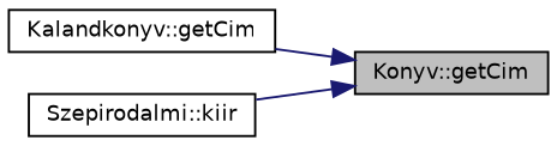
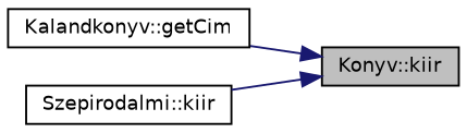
  digraph {
    rankdir=RL
    node [color=black fillcolor=white fontname=Helvetica fontsize=10 shape=record style=filled]
    edge [color=midnightblue dir=back fontname=Helvetica fontsize=10 labelfontname=Helvetica labelfontsize=10 style=solid]
-   n1 [fillcolor=grey75 fontcolor=black height=0.2 label="Konyv::getCim" width=0.4]
+   n1 [fillcolor=grey75 fontcolor=black height=0.2 label="Konyv::kiir" width=0.4]
    n2 [height=0.2 label="Kalandkonyv::getCim" width=0.4]
    n3 [height=0.2 label="Szepirodalmi::kiir" width=0.4]
    n1 -> n2
    n1 -> n3
  }
